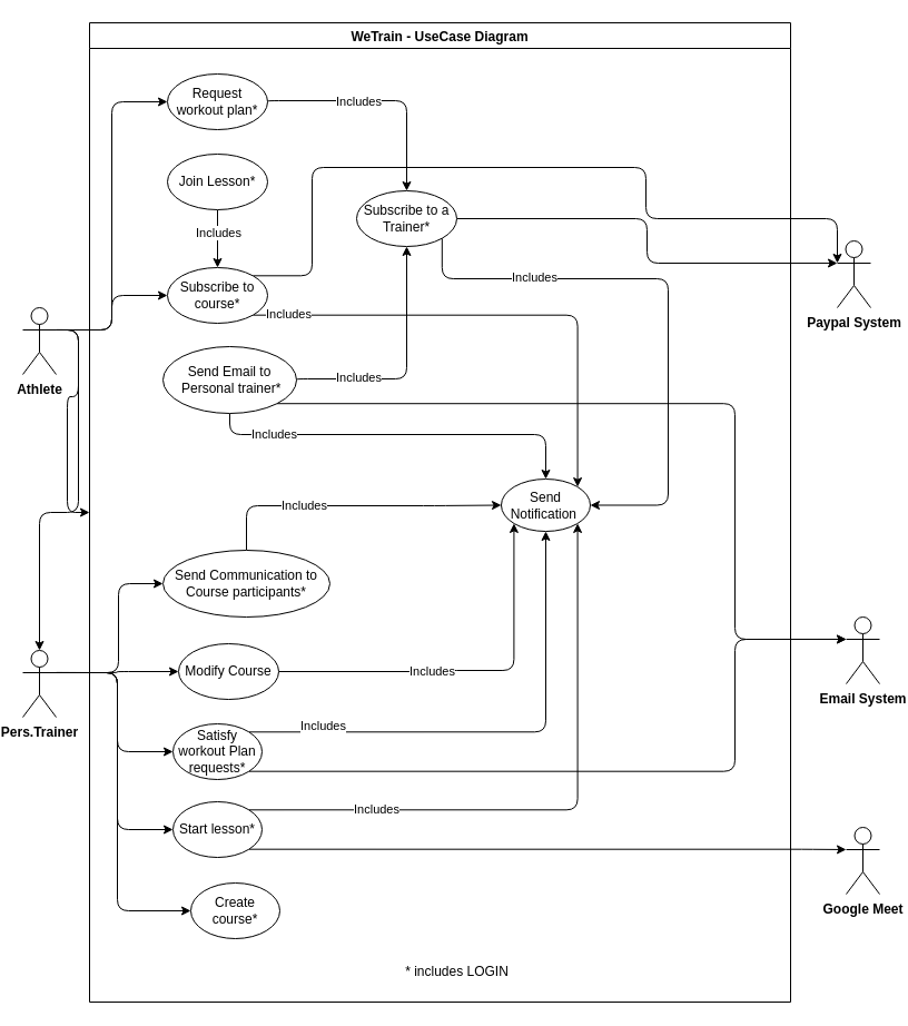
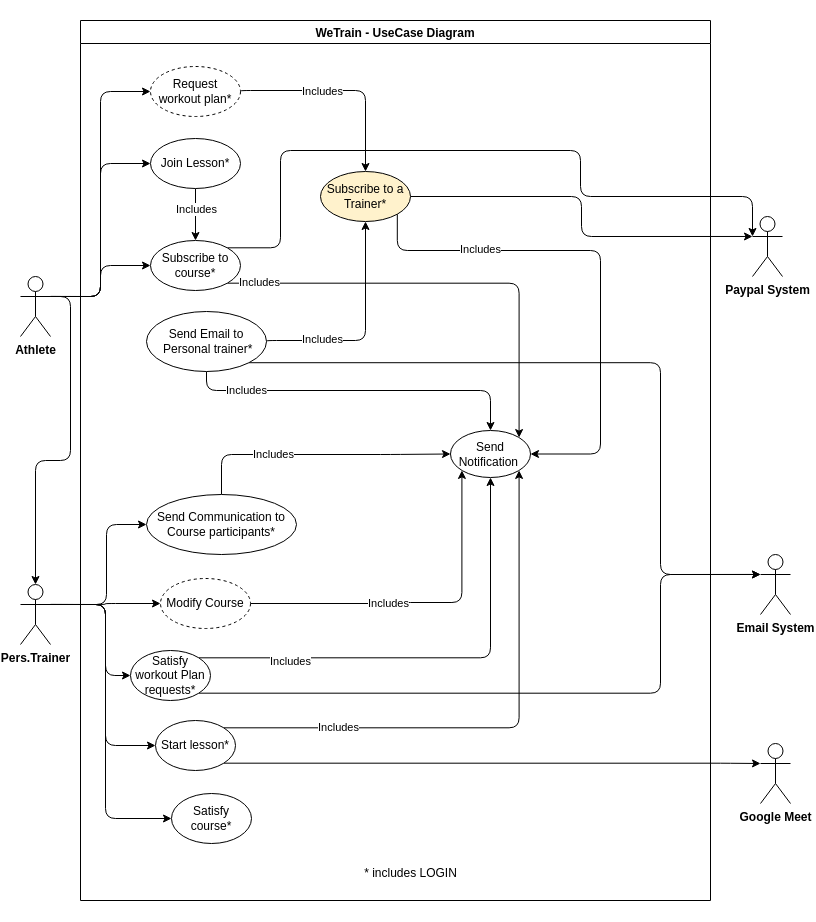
  <mxCell id="0" />
  <mxCell id="1" parent="0" />
  <mxCell id="2" style="edgeStyle=orthogonalEdgeStyle;rounded=1;orthogonalLoop=1;jettySize=auto;html=1;exitX=1;exitY=0.333;exitDx=0;exitDy=0;exitPerimeter=0;entryX=0;entryY=0.5;entryDx=0;entryDy=0;" parent="1" source="6" target="30" edge="1"><mxGeometry relative="1" as="geometry" /></mxCell>
  <mxCell id="3" style="edgeStyle=orthogonalEdgeStyle;rounded=1;orthogonalLoop=1;jettySize=auto;html=1;exitX=1;exitY=0.333;exitDx=0;exitDy=0;exitPerimeter=0;" parent="1" source="6" target="12" edge="1"><mxGeometry relative="1" as="geometry" /></mxCell>
  <mxCell id="4" style="edgeStyle=orthogonalEdgeStyle;rounded=1;orthogonalLoop=1;jettySize=auto;html=1;exitX=1;exitY=0.333;exitDx=0;exitDy=0;exitPerimeter=0;entryX=0;entryY=0.5;entryDx=0;entryDy=0;" parent="1" source="6" target="41" edge="1"><mxGeometry relative="1" as="geometry" /></mxCell>
- <mxCell id="5" style="edgeStyle=orthogonalEdgeStyle;rounded=1;orthogonalLoop=1;jettySize=auto;html=1;exitX=1;exitY=0.333;exitDx=0;exitDy=0;exitPerimeter=0;" parent="1" source="6" target="53" edge="1"><mxGeometry relative="1" as="geometry" /></mxCell>
+ <mxCell id="5" style="edgeStyle=orthogonalEdgeStyle;rounded=1;orthogonalLoop=1;jettySize=auto;html=1;exitX=1;exitY=0.333;exitDx=0;exitDy=0;exitPerimeter=0;entryX=0;entryY=0.5;entryDx=0;entryDy=0;" parent="1" source="6" target="51" edge="1"><mxGeometry relative="1" as="geometry" /></mxCell>
  <mxCell id="6" value="&lt;b&gt;Athlete&lt;/b&gt;" style="shape=umlActor;verticalLabelPosition=bottom;verticalAlign=top;html=1;outlineConnect=0;rounded=1;" parent="1" vertex="1"><mxGeometry x="20" y="276" width="30" height="60" as="geometry" /></mxCell>
  <mxCell id="7" style="edgeStyle=orthogonalEdgeStyle;rounded=1;orthogonalLoop=1;jettySize=auto;html=1;exitX=1;exitY=0.333;exitDx=0;exitDy=0;exitPerimeter=0;entryX=0;entryY=0.5;entryDx=0;entryDy=0;entryPerimeter=0;" parent="1" source="12" target="17" edge="1"><mxGeometry relative="1" as="geometry"><mxPoint x="45" y="604" as="sourcePoint" /><mxPoint x="165" y="589" as="targetPoint" /><Array as="points"><mxPoint x="105" y="604" /><mxPoint x="105" y="603" /></Array></mxGeometry></mxCell>
  <mxCell id="8" style="edgeStyle=orthogonalEdgeStyle;rounded=1;orthogonalLoop=1;jettySize=auto;html=1;exitX=1;exitY=0.333;exitDx=0;exitDy=0;exitPerimeter=0;entryX=0;entryY=0.5;entryDx=0;entryDy=0;" parent="1" source="12" target="20" edge="1"><mxGeometry relative="1" as="geometry"><mxPoint x="45" y="604" as="sourcePoint" /><mxPoint x="170" y="689" as="targetPoint" /><Array as="points"><mxPoint x="105" y="604" /><mxPoint x="105" y="745" /></Array></mxGeometry></mxCell>
  <mxCell id="9" style="edgeStyle=orthogonalEdgeStyle;rounded=1;orthogonalLoop=1;jettySize=auto;html=1;entryX=0;entryY=0.5;entryDx=0;entryDy=0;exitX=1;exitY=0.333;exitDx=0;exitDy=0;exitPerimeter=0;" parent="1" source="12" target="52" edge="1"><mxGeometry relative="1" as="geometry"><mxPoint x="35" y="604" as="sourcePoint" /><mxPoint x="170" y="849" as="targetPoint" /><Array as="points"><mxPoint x="105" y="604" /><mxPoint x="105" y="675" /></Array></mxGeometry></mxCell>
  <mxCell id="10" style="edgeStyle=orthogonalEdgeStyle;rounded=1;orthogonalLoop=1;jettySize=auto;html=1;exitX=1;exitY=0.333;exitDx=0;exitDy=0;exitPerimeter=0;entryX=0;entryY=0.5;entryDx=0;entryDy=0;" parent="1" source="12" target="35" edge="1"><mxGeometry relative="1" as="geometry"><mxPoint x="34" y="604" as="sourcePoint" /><mxPoint x="169" y="889" as="targetPoint" /><Array as="points"><mxPoint x="105" y="604" /><mxPoint x="105" y="818" /></Array></mxGeometry></mxCell>
  <mxCell id="11" style="edgeStyle=orthogonalEdgeStyle;rounded=1;orthogonalLoop=1;jettySize=auto;html=1;exitX=1;exitY=0.333;exitDx=0;exitDy=0;exitPerimeter=0;entryX=0;entryY=0.5;entryDx=0;entryDy=0;" parent="1" target="48" edge="1"><mxGeometry relative="1" as="geometry"><mxPoint x="46" y="604" as="sourcePoint" /><mxPoint x="146" y="440" as="targetPoint" /><Array as="points"><mxPoint x="106" y="604" /><mxPoint x="106" y="524" /></Array></mxGeometry></mxCell>
  <mxCell id="12" value="&lt;b&gt;Pers.Trainer&lt;/b&gt;" style="shape=umlActor;verticalLabelPosition=bottom;verticalAlign=top;html=1;outlineConnect=0;rounded=1;" parent="1" vertex="1"><mxGeometry x="20" y="584" width="30" height="60" as="geometry" /></mxCell>
  <mxCell id="13" value="&lt;b&gt;Paypal System&lt;br&gt;&lt;br&gt;&lt;/b&gt;" style="shape=umlActor;verticalLabelPosition=bottom;verticalAlign=top;html=1;outlineConnect=0;rounded=1;" parent="1" vertex="1"><mxGeometry x="752" y="216" width="30" height="60" as="geometry" /></mxCell>
  <mxCell id="14" style="edgeStyle=orthogonalEdgeStyle;rounded=1;orthogonalLoop=1;jettySize=auto;html=1;exitX=1;exitY=1;exitDx=0;exitDy=0;entryX=0;entryY=0.333;entryDx=0;entryDy=0;entryPerimeter=0;" parent="1" source="20" target="34" edge="1"><mxGeometry relative="1" as="geometry"><Array as="points"><mxPoint x="720" y="763" /><mxPoint x="720" y="763" /></Array></mxGeometry></mxCell>
  <mxCell id="15" style="edgeStyle=orthogonalEdgeStyle;rounded=1;orthogonalLoop=1;jettySize=auto;html=1;exitX=1;exitY=0.5;exitDx=0;exitDy=0;entryX=0;entryY=1;entryDx=0;entryDy=0;" parent="1" source="17" target="21" edge="1"><mxGeometry relative="1" as="geometry"><Array as="points"><mxPoint x="400" y="603" /><mxPoint x="400" y="602" /><mxPoint x="461" y="602" /></Array></mxGeometry></mxCell>
  <mxCell id="16" value="Includes" style="edgeLabel;html=1;align=center;verticalAlign=middle;resizable=0;points=[];rounded=1;" parent="15" vertex="1" connectable="0"><mxGeometry x="0.023" y="-1" relative="1" as="geometry"><mxPoint x="-38" y="-1" as="offset" /></mxGeometry></mxCell>
- <mxCell id="17" value="Modify Course" style="ellipse;whiteSpace=wrap;html=1;rounded=1;" parent="1" vertex="1"><mxGeometry x="160" y="578" width="90" height="50" as="geometry" /></mxCell>
+ <mxCell id="17" value="Modify Course" style="ellipse;whiteSpace=wrap;html=1;rounded=1;dashed=1;" parent="1" vertex="1"><mxGeometry x="160" y="578" width="90" height="50" as="geometry" /></mxCell>
  <mxCell id="18" style="edgeStyle=orthogonalEdgeStyle;rounded=1;orthogonalLoop=1;jettySize=auto;html=1;exitX=1;exitY=0;exitDx=0;exitDy=0;entryX=0.5;entryY=1;entryDx=0;entryDy=0;startArrow=none;" parent="1" source="52" target="21" edge="1"><mxGeometry relative="1" as="geometry"><Array as="points"><mxPoint x="490" y="657" /></Array><mxPoint x="221.144" y="657.322" as="sourcePoint" /><mxPoint x="459.273" y="469.937" as="targetPoint" /></mxGeometry></mxCell>
  <mxCell id="19" value="Includes" style="edgeLabel;html=1;align=center;verticalAlign=middle;resizable=0;points=[];rounded=1;" parent="18" vertex="1" connectable="0"><mxGeometry x="0.294" y="3" relative="1" as="geometry"><mxPoint x="-198" y="16" as="offset" /></mxGeometry></mxCell>
  <mxCell id="20" value="Start lesson*" style="ellipse;whiteSpace=wrap;html=1;rounded=1;" parent="1" vertex="1"><mxGeometry x="155" y="720" width="80" height="50" as="geometry" /></mxCell>
  <mxCell id="21" value="Send Notification&amp;nbsp;" style="ellipse;whiteSpace=wrap;html=1;rounded=1;" parent="1" vertex="1"><mxGeometry x="450" y="430" width="80" height="47" as="geometry" /></mxCell>
  <mxCell id="22" style="edgeStyle=orthogonalEdgeStyle;rounded=1;orthogonalLoop=1;jettySize=auto;html=1;entryX=0.5;entryY=1;entryDx=0;entryDy=0;exitX=1;exitY=0.5;exitDx=0;exitDy=0;" parent="1" source="27" target="45" edge="1"><mxGeometry relative="1" as="geometry"><mxPoint x="470" y="166" as="targetPoint" /><Array as="points"><mxPoint x="266" y="340" /><mxPoint x="365" y="340" /></Array></mxGeometry></mxCell>
  <mxCell id="23" value="Includes" style="edgeLabel;html=1;align=center;verticalAlign=middle;resizable=0;points=[];rounded=1;" parent="22" vertex="1" connectable="0"><mxGeometry x="-0.612" y="1" relative="1" as="geometry"><mxPoint x="14" y="-1" as="offset" /></mxGeometry></mxCell>
  <mxCell id="24" style="edgeStyle=orthogonalEdgeStyle;rounded=1;orthogonalLoop=1;jettySize=auto;html=1;exitX=1;exitY=1;exitDx=0;exitDy=0;entryX=0;entryY=0.333;entryDx=0;entryDy=0;entryPerimeter=0;" parent="1" source="27" target="37" edge="1"><mxGeometry relative="1" as="geometry"><Array as="points"><mxPoint x="660" y="362" /><mxPoint x="660" y="574" /></Array></mxGeometry></mxCell>
  <mxCell id="25" style="edgeStyle=orthogonalEdgeStyle;rounded=1;orthogonalLoop=1;jettySize=auto;html=1;exitX=0.5;exitY=1;exitDx=0;exitDy=0;entryX=0.5;entryY=0;entryDx=0;entryDy=0;" parent="1" source="27" target="21" edge="1"><mxGeometry relative="1" as="geometry"><Array as="points"><mxPoint x="206" y="390" /><mxPoint x="490" y="390" /></Array></mxGeometry></mxCell>
  <mxCell id="26" value="Includes" style="edgeLabel;html=1;align=center;verticalAlign=middle;resizable=0;points=[];rounded=1;" parent="25" vertex="1" connectable="0"><mxGeometry x="-0.66" y="1" relative="1" as="geometry"><mxPoint as="offset" /></mxGeometry></mxCell>
  <mxCell id="27" value="Send Email to&lt;br&gt;&amp;nbsp;Personal trainer*" style="ellipse;whiteSpace=wrap;html=1;rounded=1;" parent="1" vertex="1"><mxGeometry x="146" y="311" width="120" height="60" as="geometry" /></mxCell>
  <mxCell id="28" style="edgeStyle=orthogonalEdgeStyle;rounded=1;orthogonalLoop=1;jettySize=auto;html=1;exitX=1;exitY=0.5;exitDx=0;exitDy=0;entryX=0.5;entryY=0;entryDx=0;entryDy=0;" parent="1" source="30" target="45" edge="1"><mxGeometry relative="1" as="geometry"><Array as="points"><mxPoint x="240" y="90" /><mxPoint x="365" y="90" /></Array></mxGeometry></mxCell>
  <mxCell id="29" value="Includes" style="edgeLabel;html=1;align=center;verticalAlign=middle;resizable=0;points=[];rounded=1;" parent="28" vertex="1" connectable="0"><mxGeometry x="-0.103" y="-1" relative="1" as="geometry"><mxPoint x="-11" y="-1" as="offset" /></mxGeometry></mxCell>
- <mxCell id="30" value="Request workout plan*" style="ellipse;whiteSpace=wrap;html=1;rounded=1;" parent="1" vertex="1"><mxGeometry x="150" y="66" width="90" height="50" as="geometry" /></mxCell>
+ <mxCell id="30" value="Request workout plan*" style="ellipse;whiteSpace=wrap;html=1;rounded=1;dashed=1;" parent="1" vertex="1"><mxGeometry x="150" y="66" width="90" height="50" as="geometry" /></mxCell>
  <mxCell id="31" style="edgeStyle=orthogonalEdgeStyle;rounded=1;orthogonalLoop=1;jettySize=auto;html=1;exitX=1;exitY=0;exitDx=0;exitDy=0;entryX=1;entryY=1;entryDx=0;entryDy=0;" parent="1" source="20" target="21" edge="1"><mxGeometry relative="1" as="geometry"><mxPoint x="560" y="510" as="targetPoint" /></mxGeometry></mxCell>
  <mxCell id="32" value="Includes" style="edgeLabel;html=1;align=center;verticalAlign=middle;resizable=0;points=[];rounded=1;" parent="31" vertex="1" connectable="0"><mxGeometry x="-0.05" y="1" relative="1" as="geometry"><mxPoint x="-149" as="offset" /></mxGeometry></mxCell>
  <mxCell id="33" style="edgeStyle=orthogonalEdgeStyle;rounded=1;orthogonalLoop=1;jettySize=auto;html=1;exitX=1;exitY=1;exitDx=0;exitDy=0;entryX=0;entryY=0.333;entryDx=0;entryDy=0;entryPerimeter=0;" parent="1" source="52" target="37" edge="1"><mxGeometry relative="1" as="geometry"><Array as="points"><mxPoint x="660" y="693" /><mxPoint x="660" y="574" /></Array></mxGeometry></mxCell>
  <mxCell id="34" value="&lt;b&gt;Google Meet&lt;br&gt;&lt;/b&gt;" style="shape=umlActor;verticalLabelPosition=bottom;verticalAlign=top;html=1;outlineConnect=0;rounded=1;" parent="1" vertex="1"><mxGeometry x="760" y="743" width="30" height="60" as="geometry" /></mxCell>
- <mxCell id="35" value="Create course*" style="ellipse;whiteSpace=wrap;html=1;rounded=1;" parent="1" vertex="1"><mxGeometry x="171" y="793" width="80" height="50" as="geometry" /></mxCell>
+ <mxCell id="35" value="Satisfy course*" style="ellipse;whiteSpace=wrap;html=1;rounded=1;" parent="1" vertex="1"><mxGeometry x="171" y="793" width="80" height="50" as="geometry" /></mxCell>
  <mxCell id="36" value="* includes LOGIN" style="text;html=1;align=center;verticalAlign=middle;resizable=0;points=[];autosize=1;strokeColor=none;fillColor=none;rounded=1;" parent="1" vertex="1"><mxGeometry x="355" y="863" width="110" height="20" as="geometry" /></mxCell>
  <mxCell id="37" value="&lt;b&gt;Email System&lt;br&gt;&lt;/b&gt;" style="shape=umlActor;verticalLabelPosition=bottom;verticalAlign=top;html=1;outlineConnect=0;rounded=1;" parent="1" vertex="1"><mxGeometry x="760" y="554" width="30" height="60" as="geometry" /></mxCell>
  <mxCell id="38" style="edgeStyle=orthogonalEdgeStyle;rounded=1;orthogonalLoop=1;jettySize=auto;html=1;exitX=1;exitY=1;exitDx=0;exitDy=0;entryX=1;entryY=0;entryDx=0;entryDy=0;" parent="1" source="41" target="21" edge="1"><mxGeometry relative="1" as="geometry" /></mxCell>
  <mxCell id="39" value="Includes" style="edgeLabel;html=1;align=center;verticalAlign=middle;resizable=0;points=[];rounded=1;" parent="38" vertex="1" connectable="0"><mxGeometry x="-0.857" y="3" relative="1" as="geometry"><mxPoint y="2" as="offset" /></mxGeometry></mxCell>
  <mxCell id="40" style="edgeStyle=orthogonalEdgeStyle;rounded=1;orthogonalLoop=1;jettySize=auto;html=1;exitX=1;exitY=0;exitDx=0;exitDy=0;entryX=0;entryY=0.333;entryDx=0;entryDy=0;entryPerimeter=0;" parent="1" source="41" target="13" edge="1"><mxGeometry relative="1" as="geometry"><mxPoint x="620" y="110" as="targetPoint" /><Array as="points"><mxPoint x="280" y="247" /><mxPoint x="280" y="150" /><mxPoint x="580" y="150" /><mxPoint x="580" y="196" /></Array></mxGeometry></mxCell>
  <mxCell id="41" value="Subscribe to &lt;br&gt;course*" style="ellipse;whiteSpace=wrap;html=1;rounded=1;" parent="1" vertex="1"><mxGeometry x="150" y="240" width="90" height="50" as="geometry" /></mxCell>
  <mxCell id="42" style="edgeStyle=orthogonalEdgeStyle;rounded=1;orthogonalLoop=1;jettySize=auto;html=1;exitX=1;exitY=1;exitDx=0;exitDy=0;entryX=1;entryY=0.5;entryDx=0;entryDy=0;" parent="1" source="45" target="21" edge="1"><mxGeometry relative="1" as="geometry"><Array as="points"><mxPoint x="397" y="250" /><mxPoint x="600" y="250" /><mxPoint x="600" y="454" /></Array></mxGeometry></mxCell>
  <mxCell id="43" value="Includes" style="edgeLabel;html=1;align=center;verticalAlign=middle;resizable=0;points=[];rounded=1;" parent="42" vertex="1" connectable="0"><mxGeometry x="-0.781" y="2" relative="1" as="geometry"><mxPoint x="63" as="offset" /></mxGeometry></mxCell>
  <mxCell id="44" style="edgeStyle=orthogonalEdgeStyle;rounded=1;orthogonalLoop=1;jettySize=auto;html=1;exitX=1;exitY=0.5;exitDx=0;exitDy=0;entryX=0;entryY=0.333;entryDx=0;entryDy=0;entryPerimeter=0;" parent="1" source="45" target="13" edge="1"><mxGeometry relative="1" as="geometry" /></mxCell>
- <mxCell id="45" value="Subscribe to a Trainer*" style="ellipse;whiteSpace=wrap;html=1;rounded=1;" parent="1" vertex="1"><mxGeometry x="320" y="171" width="90" height="50" as="geometry" /></mxCell>
+ <mxCell id="45" value="Subscribe to a Trainer*" style="ellipse;whiteSpace=wrap;html=1;rounded=1;fillColor=#fff2cc;" parent="1" vertex="1"><mxGeometry x="320" y="171" width="90" height="50" as="geometry" /></mxCell>
  <mxCell id="46" style="edgeStyle=orthogonalEdgeStyle;rounded=1;orthogonalLoop=1;jettySize=auto;html=1;exitX=0.5;exitY=0;exitDx=0;exitDy=0;entryX=0;entryY=0.5;entryDx=0;entryDy=0;" parent="1" source="48" target="21" edge="1"><mxGeometry relative="1" as="geometry"><Array as="points"><mxPoint x="221" y="454" /><mxPoint x="390" y="454" /></Array><mxPoint x="520" y="620" as="targetPoint" /></mxGeometry></mxCell>
  <mxCell id="47" value="Includes" style="edgeLabel;html=1;align=center;verticalAlign=middle;resizable=0;points=[];rounded=1;" parent="46" vertex="1" connectable="0"><mxGeometry x="-0.324" y="-3" relative="1" as="geometry"><mxPoint y="-4" as="offset" /></mxGeometry></mxCell>
  <mxCell id="48" value="Send Communication to Course participants*" style="ellipse;whiteSpace=wrap;html=1;rounded=1;" parent="1" vertex="1"><mxGeometry x="146" y="494" width="150" height="60" as="geometry" /></mxCell>
  <mxCell id="49" style="edgeStyle=orthogonalEdgeStyle;rounded=1;orthogonalLoop=1;jettySize=auto;html=1;exitX=0.5;exitY=1;exitDx=0;exitDy=0;entryX=0.5;entryY=0;entryDx=0;entryDy=0;" parent="1" source="51" target="41" edge="1"><mxGeometry relative="1" as="geometry" /></mxCell>
  <mxCell id="50" value="Includes" style="edgeLabel;html=1;align=center;verticalAlign=middle;resizable=0;points=[];rounded=1;" parent="49" vertex="1" connectable="0"><mxGeometry x="-0.385" y="3" relative="1" as="geometry"><mxPoint x="-3" y="4" as="offset" /></mxGeometry></mxCell>
  <mxCell id="51" value="Join Lesson*" style="ellipse;whiteSpace=wrap;html=1;rounded=1;" parent="1" vertex="1"><mxGeometry x="150" y="138" width="90" height="50" as="geometry" /></mxCell>
- <mxCell id="52" value="Satisfy workout Plan requests*" style="ellipse;whiteSpace=wrap;html=1;rounded=1;" parent="1" vertex="1"><mxGeometry x="155" y="650" width="80" height="50" as="geometry" /></mxCell>
+ <mxCell id="52" value="Satisfy workout Plan requests*" style="ellipse;whiteSpace=wrap;html=1;rounded=1;" parent="1" vertex="1"><mxGeometry x="130" y="650" width="80" height="50" as="geometry" /></mxCell>
  <mxCell id="53" value="WeTrain - UseCase Diagram" style="swimlane;" vertex="1" parent="1"><mxGeometry x="80" y="20" width="630" height="880" as="geometry" /></mxCell>
